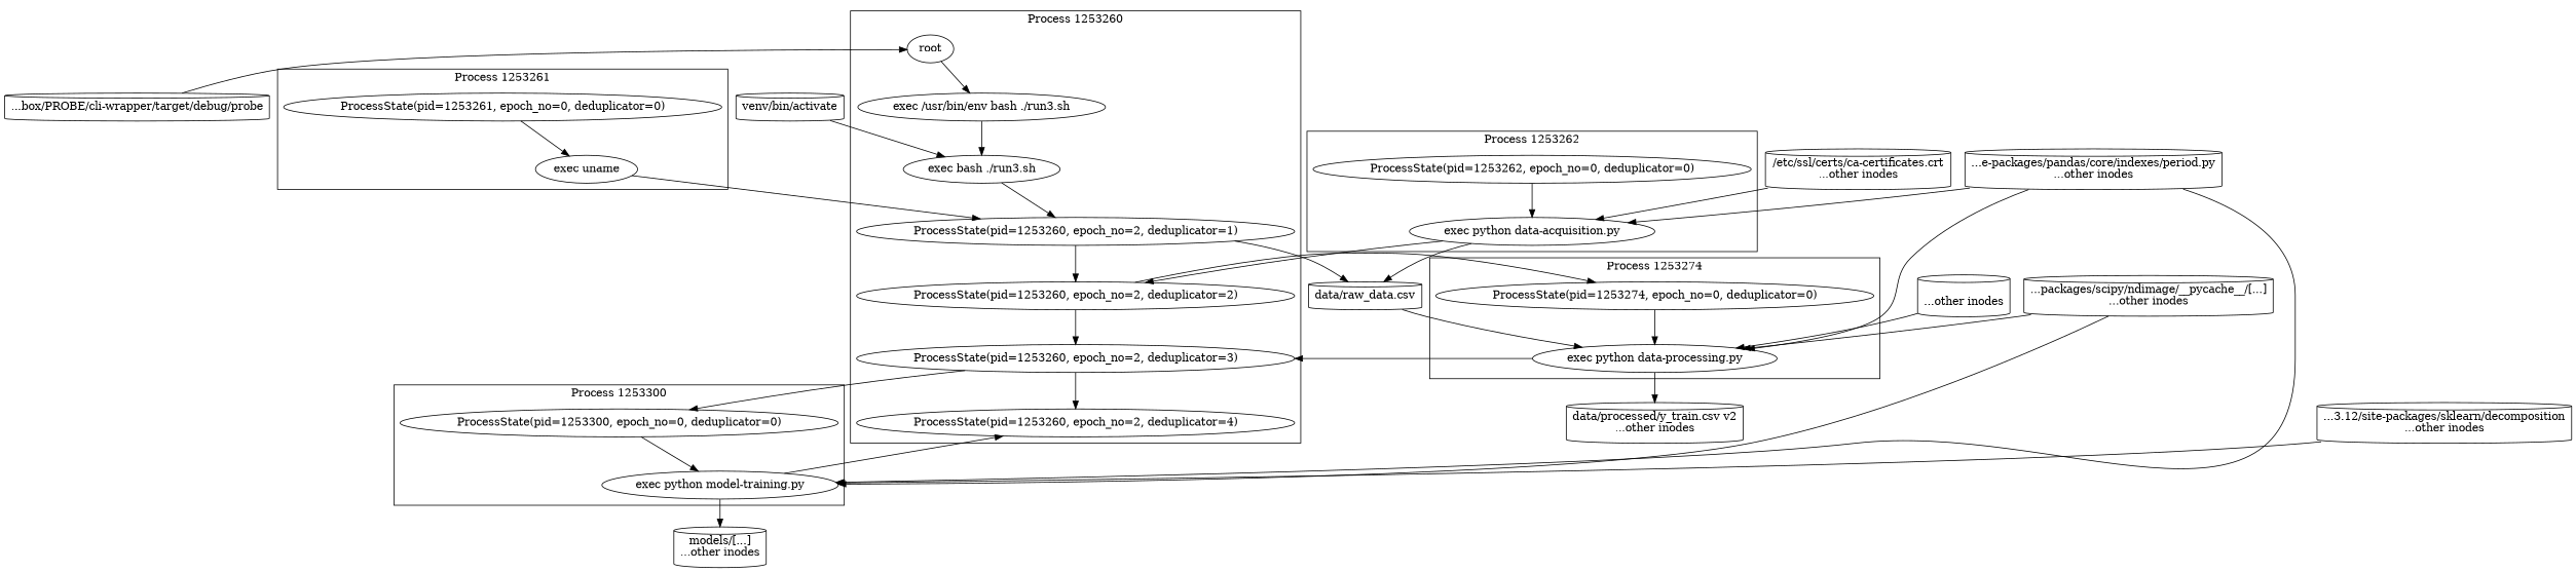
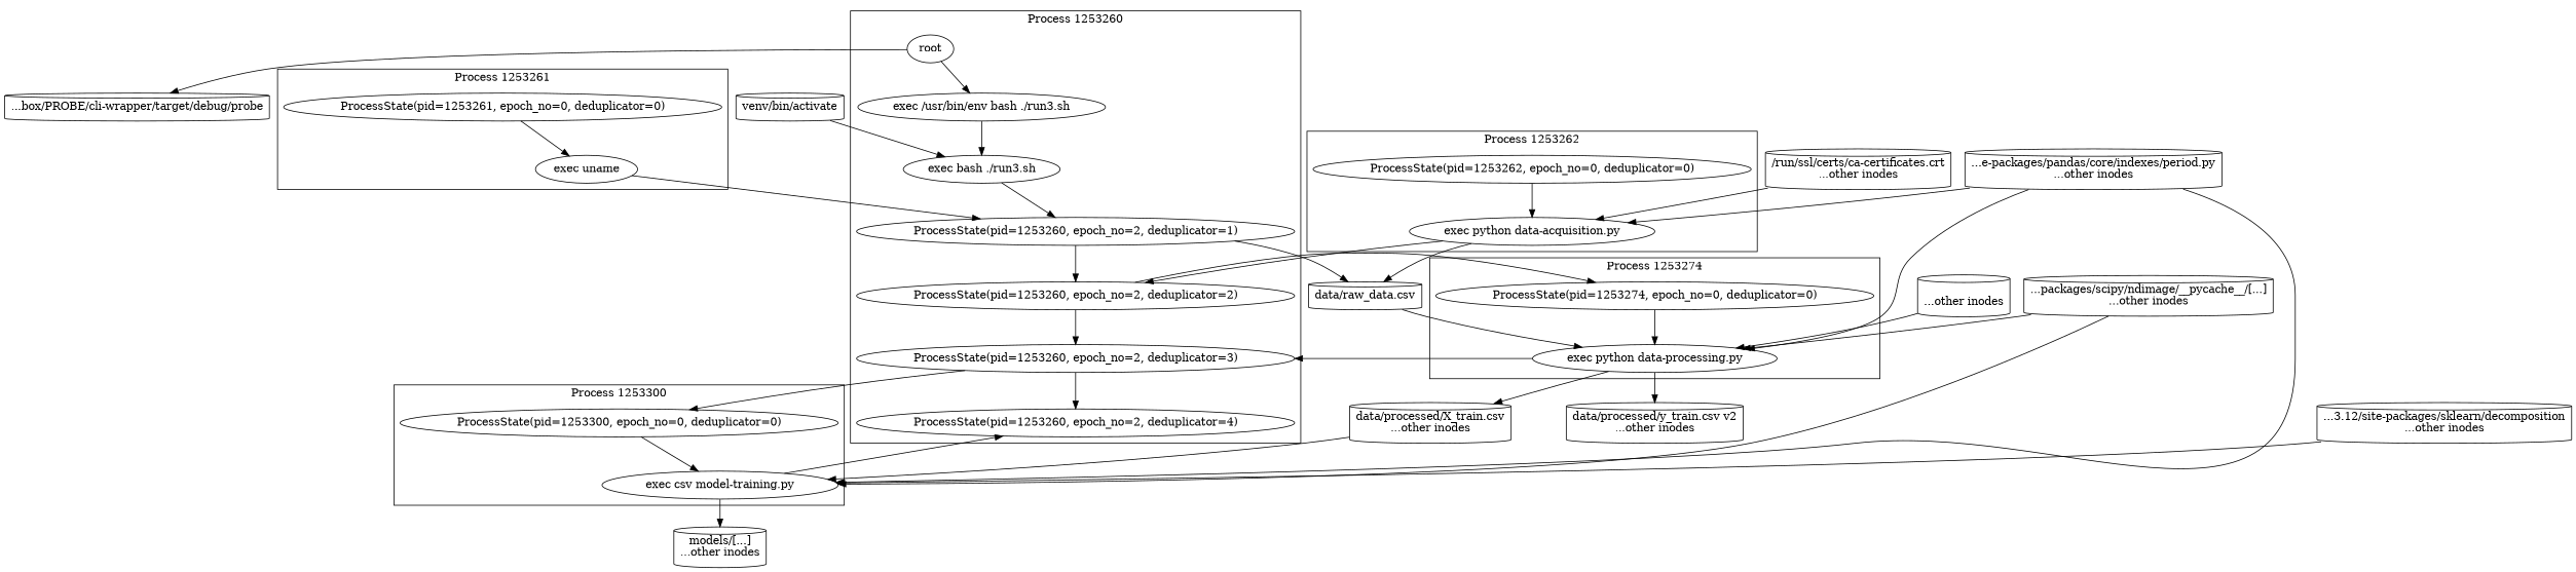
  strict digraph {
    rankdir=TB
    node [shape=oval]
    n1 [cluster="Process 1253260" label="exec bash ./run3.sh"]
    n2 [cluster="Process 1253260" label="exec /usr/bin/env bash ./run3.sh"]
    "ProcessState(pid=1253260, epoch_no=2, deduplicator=2)" [cluster="Process 1253260"]
    "ProcessState(pid=1253260, epoch_no=2, deduplicator=1)" [cluster="Process 1253260"]
    "ProcessState(pid=1253260, epoch_no=2, deduplicator=4)" [cluster="Process 1253260"]
    n6 [cluster="Process 1253260" label=root]
    "ProcessState(pid=1253260, epoch_no=2, deduplicator=3)" [cluster="Process 1253260"]
    "ProcessState(pid=1253261, epoch_no=0, deduplicator=0)" [cluster="Process 1253261"]
    n9 [cluster="Process 1253261" label="exec uname"]
-   n10 [cluster="Process 1253300" label="exec python model-training.py"]
+   n10 [cluster="Process 1253300" label="exec csv model-training.py"]
    "ProcessState(pid=1253300, epoch_no=0, deduplicator=0)" [cluster="Process 1253300"]
    "ProcessState(pid=1253262, epoch_no=0, deduplicator=0)" [cluster="Process 1253262"]
    n13 [cluster="Process 1253262" label="exec python data-acquisition.py"]
    "ProcessState(pid=1253274, epoch_no=0, deduplicator=0)" [cluster="Process 1253274"]
    n15 [cluster="Process 1253274" label="exec python data-processing.py"]
    n16 [label="data/raw_data.csv" shape=cylinder]
    n17 [label="models/[...]\n...other inodes" shape=cylinder]
+   n18 [label="data/processed/X_train.csv\n...other inodes" shape=cylinder]
    n19 [label="data/processed/y_train.csv v2\n...other inodes" shape=cylinder]
    n20 [label="...box/PROBE/cli-wrapper/target/debug/probe" shape=cylinder]
    n21 [label="venv/bin/activate" shape=cylinder]
    n22 [label="...e-packages/pandas/core/indexes/period.py\n...other inodes" shape=cylinder]
-   n23 [label="/etc/ssl/certs/ca-certificates.crt\n...other inodes" shape=cylinder]
+   n23 [label="/run/ssl/certs/ca-certificates.crt\n...other inodes" shape=cylinder]
    n24 [label="\n...other inodes" shape=cylinder]
    n25 [label="...packages/scipy/ndimage/__pycache__/[...]\n...other inodes" shape=cylinder]
    n26 [label="...3.12/site-packages/sklearn/decomposition\n...other inodes" shape=cylinder]
    subgraph cluster_1 {
      label="Process 1253260"
      n1
      n2
      "ProcessState(pid=1253260, epoch_no=2, deduplicator=2)"
      "ProcessState(pid=1253260, epoch_no=2, deduplicator=1)"
      "ProcessState(pid=1253260, epoch_no=2, deduplicator=4)"
      n6
      "ProcessState(pid=1253260, epoch_no=2, deduplicator=3)"
    }
    subgraph cluster_2 {
      label="Process 1253261"
      "ProcessState(pid=1253261, epoch_no=0, deduplicator=0)"
      n9
    }
    subgraph cluster_3 {
      label="Process 1253300"
      n10
      "ProcessState(pid=1253300, epoch_no=0, deduplicator=0)"
    }
    subgraph cluster_4 {
      label="Process 1253262"
      "ProcessState(pid=1253262, epoch_no=0, deduplicator=0)"
      n13
    }
    subgraph cluster_5 {
      label="Process 1253274"
      "ProcessState(pid=1253274, epoch_no=0, deduplicator=0)"
      n15
    }
    n1 -> "ProcessState(pid=1253260, epoch_no=2, deduplicator=1)"
    n2 -> n1
    "ProcessState(pid=1253260, epoch_no=2, deduplicator=2)" -> "ProcessState(pid=1253260, epoch_no=2, deduplicator=3)"
    "ProcessState(pid=1253260, epoch_no=2, deduplicator=2)" -> "ProcessState(pid=1253274, epoch_no=0, deduplicator=0)"
    "ProcessState(pid=1253260, epoch_no=2, deduplicator=1)" -> "ProcessState(pid=1253260, epoch_no=2, deduplicator=2)"
    "ProcessState(pid=1253260, epoch_no=2, deduplicator=1)" -> n16
    n6 -> n2
    "ProcessState(pid=1253260, epoch_no=2, deduplicator=3)" -> "ProcessState(pid=1253260, epoch_no=2, deduplicator=4)"
    "ProcessState(pid=1253260, epoch_no=2, deduplicator=3)" -> "ProcessState(pid=1253300, epoch_no=0, deduplicator=0)"
    "ProcessState(pid=1253261, epoch_no=0, deduplicator=0)" -> n9
    n9 -> "ProcessState(pid=1253260, epoch_no=2, deduplicator=1)"
    n10 -> "ProcessState(pid=1253260, epoch_no=2, deduplicator=4)"
    n10 -> n17
    "ProcessState(pid=1253300, epoch_no=0, deduplicator=0)" -> n10
    "ProcessState(pid=1253262, epoch_no=0, deduplicator=0)" -> n13
    n13 -> "ProcessState(pid=1253260, epoch_no=2, deduplicator=2)"
    n13 -> n16
    "ProcessState(pid=1253274, epoch_no=0, deduplicator=0)" -> n15
    n15 -> "ProcessState(pid=1253260, epoch_no=2, deduplicator=3)"
+   n15 -> n18
    n15 -> n19
    n16 -> n15
-   n20 -> n6
+   n18 -> n10
+   n6 -> n20
    n21 -> n1
    n22 -> n10
    n22 -> n13
    n22 -> n15
    n23 -> n13
    n24 -> n15
    n25 -> n10
    n25 -> n15
    n26 -> n10
  }
